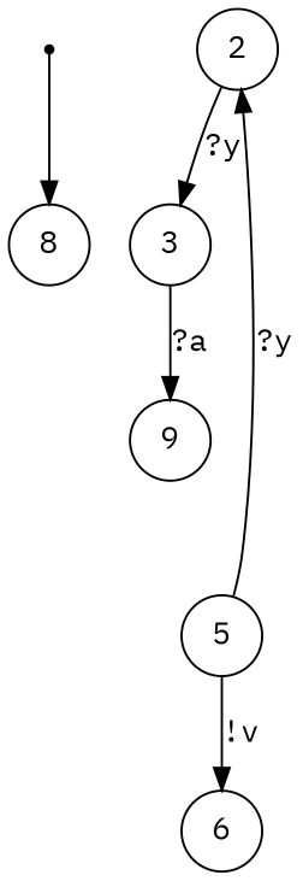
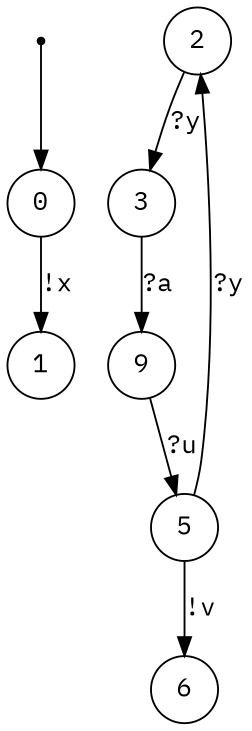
  digraph {
    fontname="IBM Plex Mono"
    node [fontname="IBM Plex Mono" shape=circle]
    edge [fontname="IBM Plex Mono"]
    ENTRY [shape=point]
-   0 [label=8]
+   0
+   1
    2
    3
    n6 [label=9]
    5
    6
    ENTRY -> 0
+   0 -> 1 [label="!x"]
    2 -> 3 [label="?y"]
    3 -> n6 [label="?a"]
+   n6 -> 5 [label="?u"]
    5 -> 2 [label="?y"]
    5 -> 6 [label="!v"]
  }
